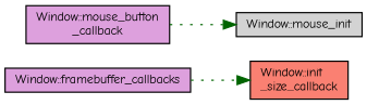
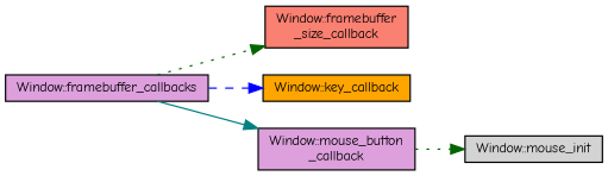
  digraph {
    fontname="Comic Neue"
    rankdir=LR
    node [color=black fillcolor=plum fontname="Comic Neue" fontsize=10 shape=record style=filled]
    edge [color=darkgreen fontname="Comic Neue" fontsize=10 labelfontname=Helvetica labelfontsize=10 style=dotted]
    n1 [fontcolor=black height=0.2 label="Window::framebuffer_callbacks" width=0.4]
-   n2 [fillcolor=salmon height=0.2 label="Window::init\l_size_callback" width=0.4]
+   n2 [fillcolor=salmon height=0.2 label="Window::framebuffer\l_size_callback" width=0.4]
+   n3 [fillcolor=orange height=0.2 label="Window::key_callback" width=0.4]
    n4 [height=0.2 label="Window::mouse_button\l_callback" width=0.4]
    n5 [fillcolor=lightgrey height=0.2 label="Window::mouse_init" width=0.4]
    n1 -> n2
+   n1 -> n3 [color=blue style=dashed]
+   n1 -> n4 [color=teal style=solid]
    n4 -> n5
  }
